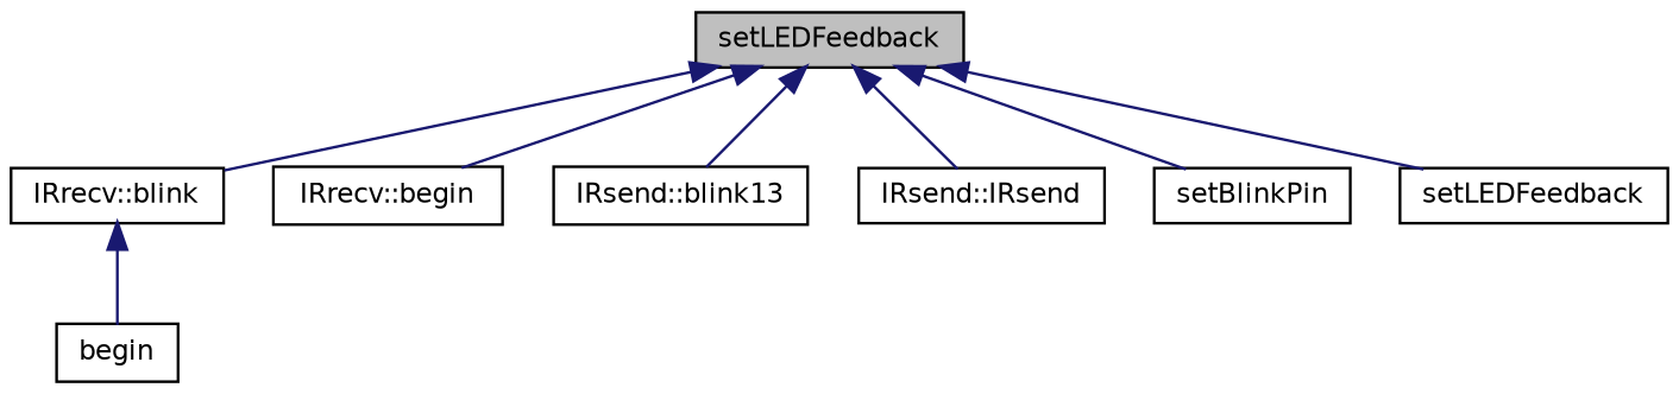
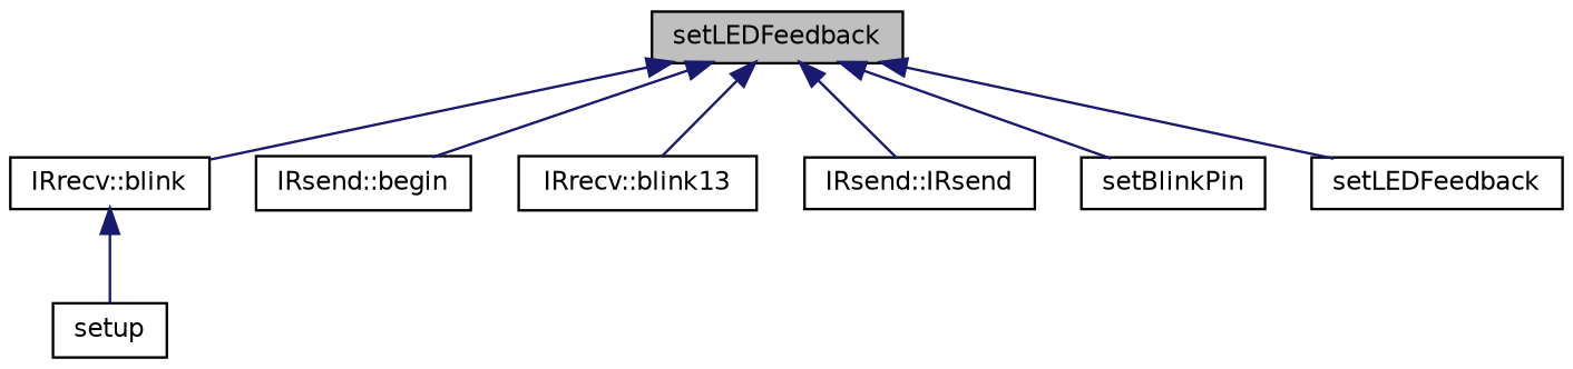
  digraph {
    rankdir=TB
    node [color=black fillcolor=white fontname=Helvetica fontsize=10 shape=record style=filled]
    edge [color=midnightblue dir=back fontname=Helvetica fontsize=10 labelfontname=Helvetica labelfontsize=10 style=solid]
    n1 [fillcolor=grey75 fontcolor=black height=0.2 label=setLEDFeedback width=0.4]
    n2 [height=0.2 label="IRrecv::blink" width=0.4]
-   n3 [height=0.2 label="IRrecv::begin" width=0.4]
-   n4 [height=0.2 label="IRsend::blink13" width=0.4]
+   n3 [height=0.2 label="IRsend::begin" width=0.4]
+   n4 [height=0.2 label="IRrecv::blink13" width=0.4]
    n5 [height=0.2 label="IRsend::IRsend" width=0.4]
    n6 [height=0.2 label=setBlinkPin width=0.4]
    n7 [height=0.2 label=setLEDFeedback width=0.4]
-   n8 [height=0.2 label=begin width=0.4]
+   n8 [height=0.2 label=setup width=0.4]
    n1 -> n2
    n1 -> n3
    n1 -> n4
    n1 -> n5
    n1 -> n6
    n1 -> n7
    n2 -> n8
  }
